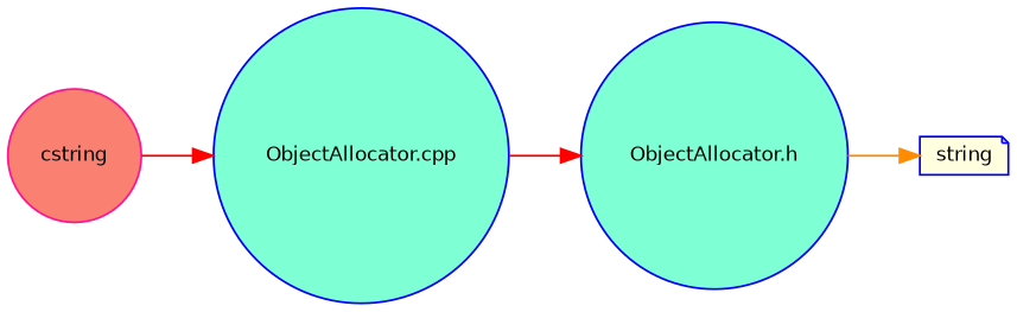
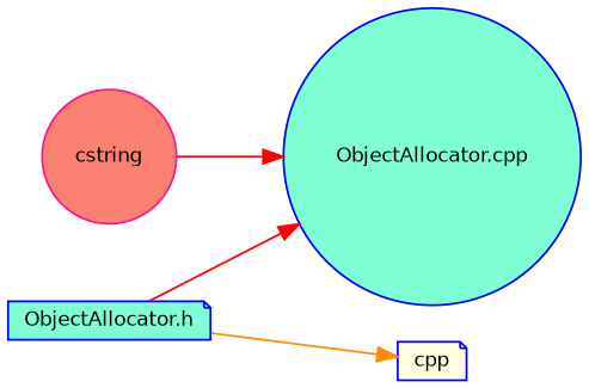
  digraph {
    rankdir=LR
    node [color=blue fillcolor=aquamarine fontname=Helvetica fontsize=10 shape=circle style=filled]
    edge [color=red fontname=Helvetica fontsize=10 labelfontname=Helvetica labelfontsize=10 style=solid]
    n1 [fontcolor=black height=0.2 label="ObjectAllocator.cpp" width=0.4]
-   n2 [height=0.2 label="ObjectAllocator.h" width=0.4]
-   n3 [fillcolor=lightyellow height=0.2 label=string shape=note width=0.4]
+   n2 [height=0.2 label="ObjectAllocator.h" shape=note width=0.4]
+   n3 [fillcolor=lightyellow height=0.2 label=cpp shape=note width=0.4]
    n4 [color=deeppink fillcolor=salmon height=0.2 label=cstring width=0.4]
-   n1 -> n2
+   n2 -> n1
    n2 -> n3 [color=darkorange]
    n4 -> n1
  }
